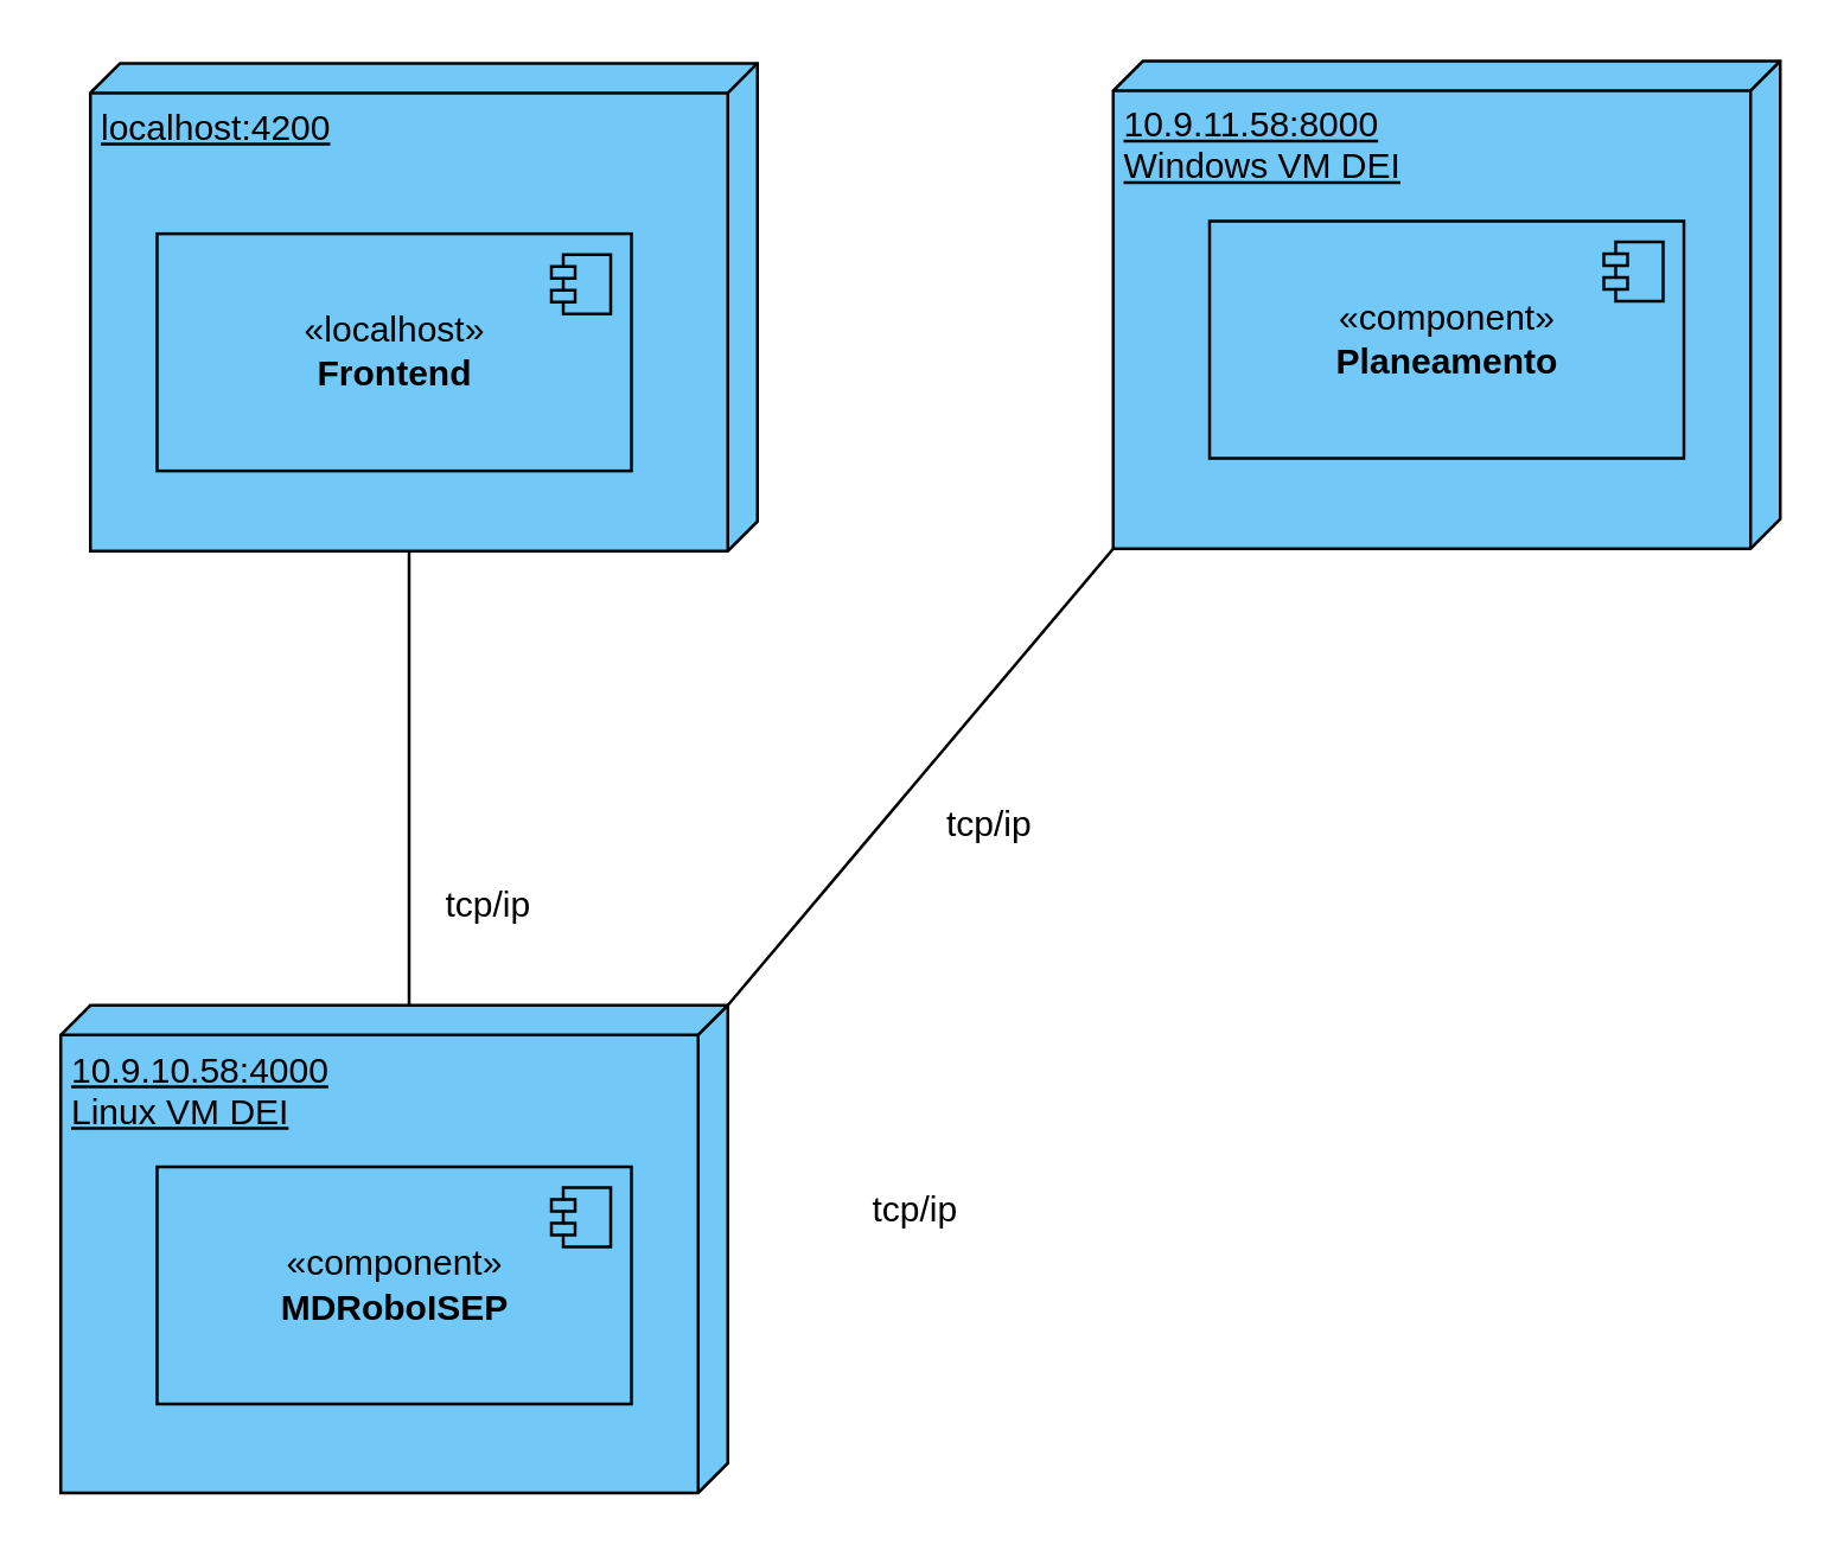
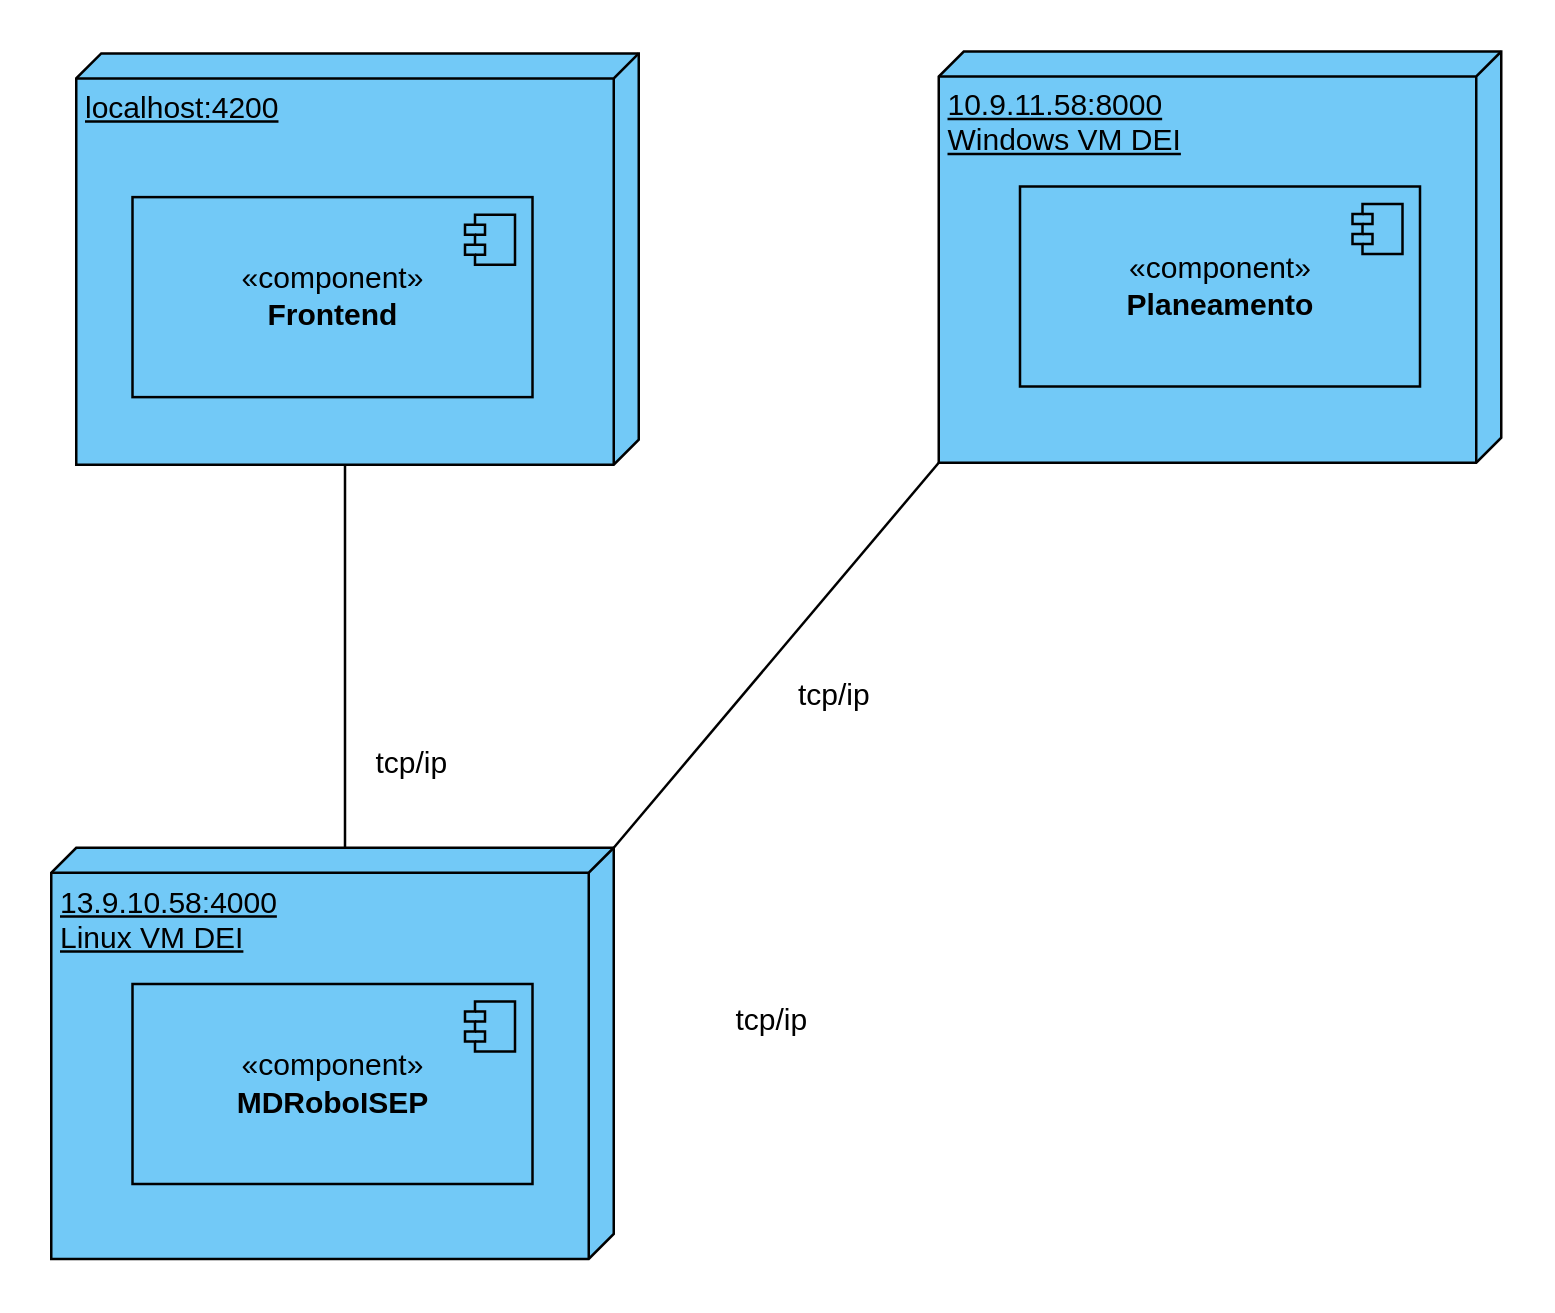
  <mxCell id="0" />
  <mxCell id="1" parent="0" />
  <mxCell id="2" value="tcp/ip" style="text;html=1;align=center;verticalAlign=middle;resizable=0;points=[];autosize=1;strokeColor=none;fillColor=none;" parent="1" vertex="1"><mxGeometry x="283" y="393" width="50" height="30" as="geometry" /></mxCell>
- <mxCell id="3" value="10.9.10.58:4000&lt;br&gt;Linux VM DEI" style="verticalAlign=top;align=left;spacingTop=8;spacingLeft=2;spacingRight=12;shape=cube;size=10;direction=south;fontStyle=4;html=1;whiteSpace=wrap;fillColor=#72C9F7;" parent="1" vertex="1"><mxGeometry x="20" y="338.5" width="225" height="164.5" as="geometry" /></mxCell>
+ <mxCell id="3" value="13.9.10.58:4000&lt;br&gt;Linux VM DEI" style="verticalAlign=top;align=left;spacingTop=8;spacingLeft=2;spacingRight=12;shape=cube;size=10;direction=south;fontStyle=4;html=1;whiteSpace=wrap;fillColor=#72C9F7;" parent="1" vertex="1"><mxGeometry x="20" y="338.5" width="225" height="164.5" as="geometry" /></mxCell>
  <mxCell id="4" value="" style="endArrow=none;html=1;rounded=0;exitX=0;exitY=0;exitDx=0;exitDy=107.5;exitPerimeter=0;entryX=0;entryY=0;entryDx=164.5;entryDy=117.5;entryPerimeter=0;" parent="1" source="3" target="13" edge="1"><mxGeometry width="50" height="50" relative="1" as="geometry"><mxPoint x="268" y="263" as="sourcePoint" /><mxPoint x="318" y="213" as="targetPoint" /></mxGeometry></mxCell>
  <mxCell id="5" value="«component»&lt;br&gt;&lt;b&gt;MDRoboISEP&lt;/b&gt;" style="html=1;dropTarget=0;whiteSpace=wrap;fillColor=#72C9F7;" parent="1" vertex="1"><mxGeometry x="52.5" y="393" width="160" height="80" as="geometry" /></mxCell>
  <mxCell id="6" value="" style="shape=module;jettyWidth=8;jettyHeight=4;fillColor=#72C9F7;" parent="5" vertex="1"><mxGeometry x="1" width="20" height="20" relative="1" as="geometry"><mxPoint x="-27" y="7" as="offset" /></mxGeometry></mxCell>
  <mxCell id="7" value="tcp/ip" style="text;html=1;align=center;verticalAlign=middle;resizable=0;points=[];autosize=1;strokeColor=none;fillColor=none;" parent="1" vertex="1"><mxGeometry x="139" y="290" width="50" height="30" as="geometry" /></mxCell>
  <mxCell id="8" value="tcp/ip" style="text;html=1;align=center;verticalAlign=middle;resizable=0;points=[];autosize=1;strokeColor=none;fillColor=none;" parent="1" vertex="1"><mxGeometry x="308" y="263" width="50" height="30" as="geometry" /></mxCell>
  <mxCell id="9" value="" style="endArrow=none;html=1;rounded=0;exitX=0;exitY=0;exitDx=0;exitDy=0;exitPerimeter=0;entryX=1;entryY=1;entryDx=0;entryDy=0;entryPerimeter=0;" parent="1" edge="1" target="10" source="3"><mxGeometry width="50" height="50" relative="1" as="geometry"><mxPoint x="268" y="353" as="sourcePoint" /><mxPoint x="388" y="353" as="targetPoint" /></mxGeometry></mxCell>
  <mxCell id="10" value="10.9.11.58:8000&lt;br&gt;Windows VM DEI" style="verticalAlign=top;align=left;spacingTop=8;spacingLeft=2;spacingRight=12;shape=cube;size=10;direction=south;fontStyle=4;html=1;whiteSpace=wrap;fillColor=#72C9F7;" parent="1" vertex="1"><mxGeometry x="375" y="20" width="225" height="164.5" as="geometry" /></mxCell>
  <mxCell id="11" value="«component»&lt;br&gt;&lt;b&gt;Planeamento&lt;/b&gt;" style="html=1;dropTarget=0;whiteSpace=wrap;fillColor=#72C9F7;" parent="1" vertex="1"><mxGeometry x="407.5" y="74" width="160" height="80" as="geometry" /></mxCell>
  <mxCell id="12" value="" style="shape=module;jettyWidth=8;jettyHeight=4;fillColor=#72C9F7;" parent="11" vertex="1"><mxGeometry x="1" width="20" height="20" relative="1" as="geometry"><mxPoint x="-27" y="7" as="offset" /></mxGeometry></mxCell>
  <mxCell id="13" value="localhost:4200" style="verticalAlign=top;align=left;spacingTop=8;spacingLeft=2;spacingRight=12;shape=cube;size=10;direction=south;fontStyle=4;html=1;whiteSpace=wrap;fillColor=#72C9F7;" parent="1" vertex="1"><mxGeometry x="30" y="20.75" width="225" height="164.5" as="geometry" /></mxCell>
- <mxCell id="14" value="«localhost»&lt;br&gt;&lt;b&gt;Frontend&lt;/b&gt;" style="html=1;dropTarget=0;whiteSpace=wrap;fillColor=#72C9F7;" parent="1" vertex="1"><mxGeometry x="52.5" y="78.25" width="160" height="80" as="geometry" /></mxCell>
+ <mxCell id="14" value="«component»&lt;br&gt;&lt;b&gt;Frontend&lt;/b&gt;" style="html=1;dropTarget=0;whiteSpace=wrap;fillColor=#72C9F7;" parent="1" vertex="1"><mxGeometry x="52.5" y="78.25" width="160" height="80" as="geometry" /></mxCell>
  <mxCell id="15" value="" style="shape=module;jettyWidth=8;jettyHeight=4;fillColor=#72C9F7;" parent="14" vertex="1"><mxGeometry x="1" width="20" height="20" relative="1" as="geometry"><mxPoint x="-27" y="7" as="offset" /></mxGeometry></mxCell>
